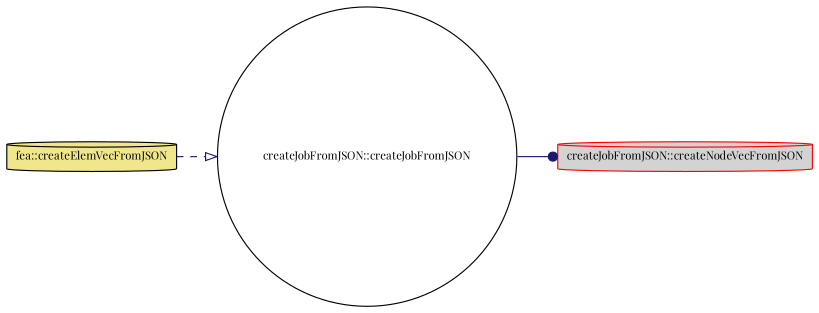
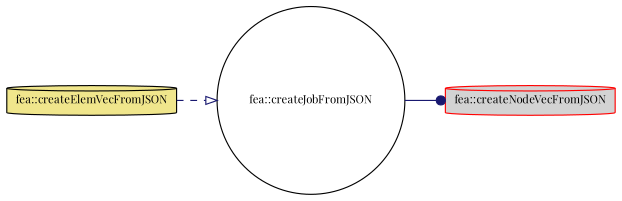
  digraph {
    fontname="Playfair Display"
    rankdir=LR
    node [color=black fontname="Playfair Display" fontsize=10 shape=cylinder style=filled]
    edge [color=midnightblue fontname="Playfair Display" fontsize=10 labelfontname=Helvetica labelfontsize=10]
-   n1 [fillcolor=white fontcolor=black height=0.2 label="createJobFromJSON::createJobFromJSON" shape=circle width=0.4]
-   n2 [color=red fillcolor=lightgrey height=0.2 label="createJobFromJSON::createNodeVecFromJSON" width=0.4]
+   n1 [fillcolor=white fontcolor=black height=0.2 label="fea::createJobFromJSON" shape=circle width=0.4]
+   n2 [color=red fillcolor=lightgrey height=0.2 label="fea::createNodeVecFromJSON" width=0.4]
    n3 [fillcolor=khaki height=0.2 label="fea::createElemVecFromJSON" width=0.4]
    n1 -> n2 [arrowhead=dot style=solid]
    n3 -> n1 [arrowhead=onormal style=dashed]
  }
